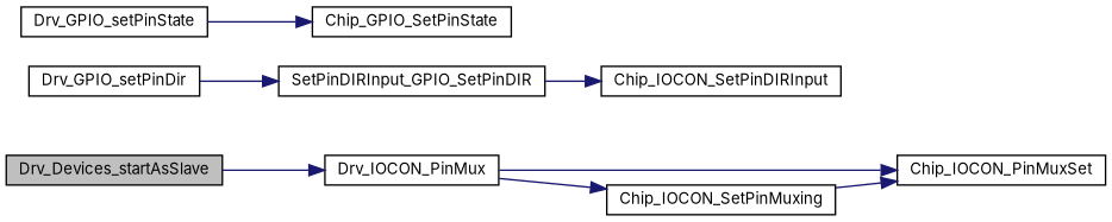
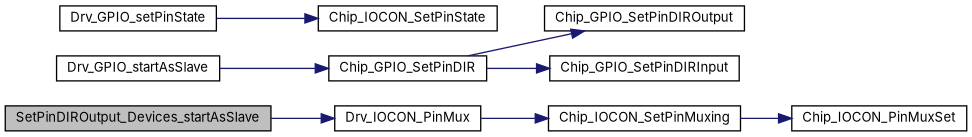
  digraph {
    fontname=Inter
    rankdir=LR
    node [color=black fillcolor=white fontname=Inter fontsize=10 shape=record style=filled]
    edge [color=midnightblue fontname=Inter fontsize=10 labelfontname=FreeSans labelfontsize=10 style=solid]
-   n1 [fillcolor=grey75 fontcolor=black height=0.2 label=Drv_Devices_startAsSlave width=0.4]
+   n1 [fillcolor=grey75 fontcolor=black height=0.2 label=SetPinDIROutput_Devices_startAsSlave width=0.4]
    n2 [height=0.2 label=Drv_IOCON_PinMux width=0.4]
-   n3 [height=0.2 label=Drv_GPIO_setPinDir width=0.4]
-   n4 [height=0.2 label=SetPinDIRInput_GPIO_SetPinDIR width=0.4]
+   n3 [height=0.2 label=Drv_GPIO_startAsSlave width=0.4]
+   n4 [height=0.2 label=Chip_GPIO_SetPinDIR width=0.4]
    n5 [height=0.2 label=Chip_IOCON_PinMuxSet width=0.4]
    n6 [height=0.2 label=Chip_IOCON_SetPinMuxing width=0.4]
    n7 [height=0.2 label=Drv_GPIO_setPinState width=0.4]
-   n8 [height=0.2 label=Chip_GPIO_SetPinState width=0.4]
-   n10 [height=0.2 label=Chip_IOCON_SetPinDIRInput width=0.4]
+   n8 [height=0.2 label=Chip_IOCON_SetPinState width=0.4]
+   n9 [height=0.2 label=Chip_GPIO_SetPinDIROutput width=0.4]
+   n10 [height=0.2 label=Chip_GPIO_SetPinDIRInput width=0.4]
    n1 -> n2
-   n2 -> n5
    n2 -> n6
    n3 -> n4
+   n4 -> n9
    n4 -> n10
    n6 -> n5
    n7 -> n8
  }
